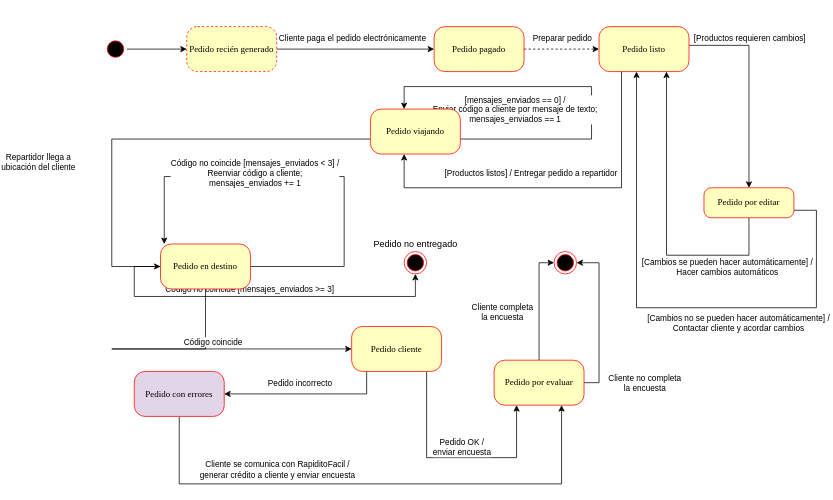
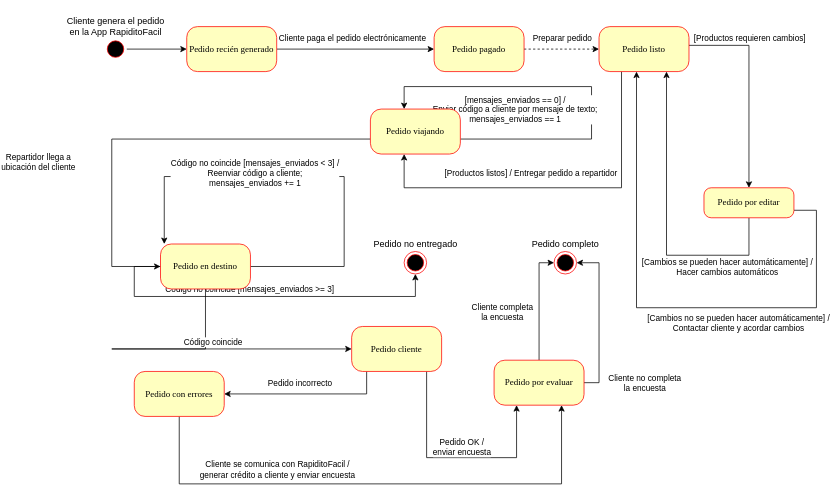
  <mxCell id="0" />
  <mxCell id="1" parent="0" />
  <mxCell id="2" style="edgeStyle=orthogonalEdgeStyle;rounded=0;orthogonalLoop=1;jettySize=auto;html=1;" edge="1" parent="1" source="3" target="6"><mxGeometry relative="1" as="geometry" /></mxCell>
  <mxCell id="3" value="" style="ellipse;html=1;shape=startState;fillColor=#000000;strokeColor=#ff0000;rounded=1;shadow=0;comic=0;labelBackgroundColor=none;fontFamily=Verdana;fontSize=12;fontColor=#000000;align=center;direction=south;" parent="1" vertex="1"><mxGeometry x="80" y="50" width="30" height="30" as="geometry" /></mxCell>
  <mxCell id="4" style="edgeStyle=orthogonalEdgeStyle;rounded=0;orthogonalLoop=1;jettySize=auto;html=1;" edge="1" parent="1" source="6" target="9"><mxGeometry relative="1" as="geometry" /></mxCell>
  <mxCell id="5" value="Cliente paga el pedido electrónicamente" style="edgeLabel;html=1;align=center;verticalAlign=middle;resizable=0;points=[];" vertex="1" connectable="0" parent="4"><mxGeometry x="-0.233" y="3" relative="1" as="geometry"><mxPoint x="19" y="-12" as="offset" /></mxGeometry></mxCell>
- <mxCell id="6" value="Pedido recién generado" style="rounded=1;whiteSpace=wrap;html=1;arcSize=24;fillColor=#ffffc0;strokeColor=#ff0000;shadow=0;comic=0;labelBackgroundColor=none;fontFamily=Verdana;fontSize=12;fontColor=#000000;align=center;dashed=1;" parent="1" vertex="1"><mxGeometry x="190" y="35" width="120" height="60" as="geometry" /></mxCell>
+ <mxCell id="6" value="Pedido recién generado" style="rounded=1;whiteSpace=wrap;html=1;arcSize=24;fillColor=#ffffc0;strokeColor=#ff0000;shadow=0;comic=0;labelBackgroundColor=none;fontFamily=Verdana;fontSize=12;fontColor=#000000;align=center;" parent="1" vertex="1"><mxGeometry x="190" y="35" width="120" height="60" as="geometry" /></mxCell>
  <mxCell id="7" style="edgeStyle=orthogonalEdgeStyle;rounded=0;orthogonalLoop=1;jettySize=auto;html=1;dashed=1;" edge="1" parent="1" source="9" target="26"><mxGeometry relative="1" as="geometry" /></mxCell>
  <mxCell id="8" value="Preparar pedido" style="edgeLabel;html=1;align=center;verticalAlign=middle;resizable=0;points=[];" vertex="1" connectable="0" parent="7"><mxGeometry x="-0.26" relative="1" as="geometry"><mxPoint x="13" y="-15" as="offset" /></mxGeometry></mxCell>
  <mxCell id="9" value="Pedido pagado" style="rounded=1;whiteSpace=wrap;html=1;arcSize=24;fillColor=#ffffc0;strokeColor=#ff0000;shadow=0;comic=0;labelBackgroundColor=none;fontFamily=Verdana;fontSize=12;fontColor=#000000;align=center;" parent="1" vertex="1"><mxGeometry x="520" y="35" width="120" height="60" as="geometry" /></mxCell>
  <mxCell id="10" style="edgeStyle=orthogonalEdgeStyle;rounded=0;orthogonalLoop=1;jettySize=auto;html=1;" edge="1" parent="1" source="14" target="14"><mxGeometry relative="1" as="geometry"><mxPoint x="580" y="115" as="targetPoint" /><mxPoint x="520" y="145" as="sourcePoint" /><Array as="points"><mxPoint x="730" y="185" /><mxPoint x="730" y="115" /><mxPoint x="480" y="115" /></Array></mxGeometry></mxCell>
  <mxCell id="11" value="&lt;div&gt;[mensajes_enviados == 0] /&lt;/div&gt;&lt;div&gt;Enviar código a cliente por mensaje de texto;&lt;/div&gt;&lt;div&gt;mensajes_enviados == 1&lt;br&gt;&lt;/div&gt;" style="edgeLabel;html=1;align=center;verticalAlign=middle;resizable=0;points=[];" vertex="1" connectable="0" parent="10"><mxGeometry x="-0.56" y="-5" relative="1" as="geometry"><mxPoint x="-43" y="-45" as="offset" /></mxGeometry></mxCell>
  <mxCell id="12" style="edgeStyle=orthogonalEdgeStyle;rounded=0;orthogonalLoop=1;jettySize=auto;html=1;" edge="1" parent="1" source="14" target="33"><mxGeometry relative="1" as="geometry"><mxPoint x="80" y="265" as="targetPoint" /><Array as="points"><mxPoint x="90" y="185" /></Array></mxGeometry></mxCell>
  <mxCell id="13" value="&lt;div&gt;Repartidor llega a&lt;/div&gt;&lt;div&gt;ubicación del cliente&lt;/div&gt;" style="edgeLabel;html=1;align=center;verticalAlign=middle;resizable=0;points=[];" vertex="1" connectable="0" parent="12"><mxGeometry x="-0.029" y="61" relative="1" as="geometry"><mxPoint x="-162" y="-31" as="offset" /></mxGeometry></mxCell>
  <mxCell id="14" value="Pedido viajando" style="rounded=1;whiteSpace=wrap;html=1;arcSize=24;fillColor=#ffffc0;strokeColor=#ff0000;shadow=0;comic=0;labelBackgroundColor=none;fontFamily=Verdana;fontSize=12;fontColor=#000000;align=center;" parent="1" vertex="1"><mxGeometry x="435" y="145" width="120" height="60" as="geometry" /></mxCell>
  <mxCell id="15" value="" style="group" vertex="1" connectable="0" parent="1"><mxGeometry x="430" y="315" width="130" height="50" as="geometry" /></mxCell>
  <mxCell id="16" value="" style="ellipse;html=1;shape=endState;fillColor=#000000;strokeColor=#ff0000;rounded=1;shadow=0;comic=0;labelBackgroundColor=none;fontFamily=Verdana;fontSize=12;fontColor=#000000;align=center;" vertex="1" parent="15"><mxGeometry x="50" y="20" width="30" height="30" as="geometry" /></mxCell>
  <mxCell id="17" value="Pedido no entregado" style="text;html=1;align=center;verticalAlign=middle;resizable=0;points=[];autosize=1;" vertex="1" parent="15"><mxGeometry width="130" height="20" as="geometry" /></mxCell>
  <mxCell id="18" value="" style="group" vertex="1" connectable="0" parent="1"><mxGeometry x="640" y="315" width="145" height="50" as="geometry" /></mxCell>
+ <mxCell id="19" value="Pedido completo" style="text;html=1;align=center;verticalAlign=middle;resizable=0;points=[];autosize=1;" vertex="1" parent="18"><mxGeometry width="110" height="20" as="geometry" /></mxCell>
  <mxCell id="20" value="" style="ellipse;html=1;shape=endState;fillColor=#000000;strokeColor=#ff0000;rounded=1;shadow=0;comic=0;labelBackgroundColor=none;fontFamily=Verdana;fontSize=12;fontColor=#000000;align=center;" vertex="1" parent="18"><mxGeometry x="40" y="20" width="30" height="30" as="geometry" /></mxCell>
+ <mxCell id="21" value="&lt;div&gt;Cliente genera el pedido&lt;/div&gt;&lt;div&gt;en la App RapiditoFacil&lt;br&gt;&lt;/div&gt;" style="text;html=1;align=center;verticalAlign=middle;resizable=0;points=[];autosize=1;" vertex="1" parent="1"><mxGeometry x="20" y="20" width="150" height="30" as="geometry" /></mxCell>
  <mxCell id="22" style="edgeStyle=orthogonalEdgeStyle;rounded=0;orthogonalLoop=1;jettySize=auto;html=1;" edge="1" parent="1" source="26" target="14"><mxGeometry relative="1" as="geometry"><mxPoint x="890" y="290" as="targetPoint" /><Array as="points"><mxPoint x="770" y="250" /><mxPoint x="480" y="250" /></Array></mxGeometry></mxCell>
  <mxCell id="23" value="[Productos listos] / Entregar pedido a repartidor" style="edgeLabel;html=1;align=center;verticalAlign=middle;resizable=0;points=[];" vertex="1" connectable="0" parent="22"><mxGeometry x="0.009" y="-1" relative="1" as="geometry"><mxPoint x="-30" y="-19" as="offset" /></mxGeometry></mxCell>
  <mxCell id="24" style="edgeStyle=orthogonalEdgeStyle;rounded=0;orthogonalLoop=1;jettySize=auto;html=1;" edge="1" parent="1" source="26" target="51"><mxGeometry relative="1" as="geometry"><mxPoint x="940" y="220" as="targetPoint" /><Array as="points"><mxPoint x="940" y="60" /></Array></mxGeometry></mxCell>
  <mxCell id="25" value="[Productos requieren cambios]" style="edgeLabel;html=1;align=center;verticalAlign=middle;resizable=0;points=[];" vertex="1" connectable="0" parent="24"><mxGeometry x="-0.336" y="-35" relative="1" as="geometry"><mxPoint x="35" y="-20" as="offset" /></mxGeometry></mxCell>
  <mxCell id="26" value="Pedido listo" style="rounded=1;whiteSpace=wrap;html=1;arcSize=24;fillColor=#ffffc0;strokeColor=#ff0000;shadow=0;comic=0;labelBackgroundColor=none;fontFamily=Verdana;fontSize=12;fontColor=#000000;align=center;" vertex="1" parent="1"><mxGeometry x="740" y="35" width="120" height="60" as="geometry" /></mxCell>
  <mxCell id="27" style="edgeStyle=orthogonalEdgeStyle;rounded=0;orthogonalLoop=1;jettySize=auto;html=1;" edge="1" parent="1" source="33" target="33"><mxGeometry relative="1" as="geometry"><mxPoint x="130" y="235" as="targetPoint" /><Array as="points"><mxPoint x="400" y="355" /><mxPoint x="400" y="235" /><mxPoint x="160" y="235" /></Array></mxGeometry></mxCell>
  <mxCell id="28" value="&lt;div&gt;Código no coincide [mensajes_enviados &amp;lt; 3] /&lt;/div&gt;&lt;div&gt;Reenviar código a cliente;&lt;/div&gt;&lt;div&gt;mensajes_enviados += 1&lt;br&gt;&lt;/div&gt;" style="edgeLabel;html=1;align=center;verticalAlign=middle;resizable=0;points=[];" vertex="1" connectable="0" parent="27"><mxGeometry x="-0.252" y="-2" relative="1" as="geometry"><mxPoint x="-122" y="-35" as="offset" /></mxGeometry></mxCell>
  <mxCell id="29" style="edgeStyle=orthogonalEdgeStyle;rounded=0;orthogonalLoop=1;jettySize=auto;html=1;" edge="1" parent="1" source="33" target="16"><mxGeometry relative="1" as="geometry"><Array as="points"><mxPoint x="120" y="395" /><mxPoint x="495" y="395" /></Array></mxGeometry></mxCell>
  <mxCell id="30" value="&lt;div&gt;Código no coincide [mensajes_enviados &amp;gt;= 3]&lt;br&gt;&lt;/div&gt;" style="edgeLabel;html=1;align=center;verticalAlign=middle;resizable=0;points=[];" vertex="1" connectable="0" parent="29"><mxGeometry x="-0.275" y="1" relative="1" as="geometry"><mxPoint x="54" y="-9" as="offset" /></mxGeometry></mxCell>
  <mxCell id="31" style="edgeStyle=orthogonalEdgeStyle;rounded=0;orthogonalLoop=1;jettySize=auto;html=1;" edge="1" parent="1" source="33" target="38"><mxGeometry relative="1" as="geometry"><Array as="points"><mxPoint x="90" y="465" /><mxPoint x="455" y="465" /></Array></mxGeometry></mxCell>
  <mxCell id="32" value="Código coincide" style="edgeLabel;html=1;align=center;verticalAlign=middle;resizable=0;points=[];" vertex="1" connectable="0" parent="31"><mxGeometry x="-0.37" relative="1" as="geometry"><mxPoint x="94" y="-10" as="offset" /></mxGeometry></mxCell>
  <mxCell id="33" value="Pedido en destino" style="rounded=1;whiteSpace=wrap;html=1;arcSize=24;fillColor=#ffffc0;strokeColor=#ff0000;shadow=0;comic=0;labelBackgroundColor=none;fontFamily=Verdana;fontSize=12;fontColor=#000000;align=center;" vertex="1" parent="1"><mxGeometry x="155" y="325" width="120" height="60" as="geometry" /></mxCell>
  <mxCell id="34" style="edgeStyle=orthogonalEdgeStyle;rounded=0;orthogonalLoop=1;jettySize=auto;html=1;" edge="1" parent="1" source="38" target="46"><mxGeometry relative="1" as="geometry"><mxPoint x="455" y="645" as="targetPoint" /><Array as="points"><mxPoint x="510" y="610" /><mxPoint x="630" y="610" /></Array></mxGeometry></mxCell>
  <mxCell id="35" value="&lt;div&gt;Pedido OK /&lt;/div&gt;&lt;div&gt;enviar encuesta&lt;br&gt;&lt;/div&gt;" style="edgeLabel;html=1;align=center;verticalAlign=middle;resizable=0;points=[];" vertex="1" connectable="0" parent="34"><mxGeometry x="0.316" y="-2" relative="1" as="geometry"><mxPoint x="-40" y="-17" as="offset" /></mxGeometry></mxCell>
  <mxCell id="36" style="edgeStyle=orthogonalEdgeStyle;rounded=0;orthogonalLoop=1;jettySize=auto;html=1;" edge="1" parent="1" source="38" target="41"><mxGeometry relative="1" as="geometry"><mxPoint x="455" y="665" as="targetPoint" /><Array as="points"><mxPoint x="430" y="525" /></Array></mxGeometry></mxCell>
  <mxCell id="37" value="Pedido incorrecto" style="edgeLabel;html=1;align=center;verticalAlign=middle;resizable=0;points=[];" vertex="1" connectable="0" parent="36"><mxGeometry x="-0.222" y="-1" relative="1" as="geometry"><mxPoint x="-34" y="-14" as="offset" /></mxGeometry></mxCell>
  <mxCell id="38" value="Pedido cliente" style="rounded=1;whiteSpace=wrap;html=1;arcSize=24;fillColor=#ffffc0;strokeColor=#ff0000;shadow=0;comic=0;labelBackgroundColor=none;fontFamily=Verdana;fontSize=12;fontColor=#000000;align=center;" vertex="1" parent="1"><mxGeometry x="410" y="435" width="120" height="60" as="geometry" /></mxCell>
  <mxCell id="39" style="edgeStyle=orthogonalEdgeStyle;rounded=0;orthogonalLoop=1;jettySize=auto;html=1;" edge="1" parent="1" source="41" target="46"><mxGeometry relative="1" as="geometry"><mxPoint x="690" y="675" as="targetPoint" /><Array as="points"><mxPoint x="180" y="645" /><mxPoint x="690" y="645" /></Array></mxGeometry></mxCell>
  <mxCell id="40" value="&lt;div&gt;Cliente se comunica con RapiditoFacil /&lt;/div&gt;&lt;div&gt;generar crédito a cliente y enviar encuesta&lt;br&gt;&lt;/div&gt;" style="edgeLabel;html=1;align=center;verticalAlign=middle;resizable=0;points=[];" vertex="1" connectable="0" parent="39"><mxGeometry x="-0.671" y="70" relative="1" as="geometry"><mxPoint x="104" y="50" as="offset" /></mxGeometry></mxCell>
- <mxCell id="41" value="Pedido con errores" style="rounded=1;whiteSpace=wrap;html=1;arcSize=24;fillColor=#e1d5e7;strokeColor=#ff0000;shadow=0;comic=0;labelBackgroundColor=none;fontFamily=Verdana;fontSize=12;fontColor=#000000;align=center;" vertex="1" parent="1"><mxGeometry x="120" y="495" width="120" height="60" as="geometry" /></mxCell>
+ <mxCell id="41" value="Pedido con errores" style="rounded=1;whiteSpace=wrap;html=1;arcSize=24;fillColor=#ffffc0;strokeColor=#ff0000;shadow=0;comic=0;labelBackgroundColor=none;fontFamily=Verdana;fontSize=12;fontColor=#000000;align=center;" vertex="1" parent="1"><mxGeometry x="120" y="495" width="120" height="60" as="geometry" /></mxCell>
  <mxCell id="42" style="edgeStyle=orthogonalEdgeStyle;rounded=0;orthogonalLoop=1;jettySize=auto;html=1;" edge="1" parent="1" source="46" target="20"><mxGeometry relative="1" as="geometry"><Array as="points"><mxPoint x="660" y="350" /></Array></mxGeometry></mxCell>
  <mxCell id="43" value="&lt;div&gt;Cliente completa&lt;/div&gt;&lt;div&gt;la encuesta&lt;br&gt;&lt;/div&gt;" style="edgeLabel;html=1;align=center;verticalAlign=middle;resizable=0;points=[];" vertex="1" connectable="0" parent="42"><mxGeometry x="-0.44" y="-2" relative="1" as="geometry"><mxPoint x="-52" y="-23" as="offset" /></mxGeometry></mxCell>
  <mxCell id="44" style="edgeStyle=orthogonalEdgeStyle;rounded=0;orthogonalLoop=1;jettySize=auto;html=1;entryX=1;entryY=0.5;entryDx=0;entryDy=0;" edge="1" parent="1" source="46" target="20"><mxGeometry relative="1" as="geometry"><mxPoint x="770" y="345" as="targetPoint" /><Array as="points"><mxPoint x="740" y="510" /><mxPoint x="740" y="350" /></Array></mxGeometry></mxCell>
  <mxCell id="45" value="&lt;div&gt;Cliente no completa&lt;/div&gt;&lt;div&gt;la encuesta&lt;/div&gt;" style="edgeLabel;html=1;align=center;verticalAlign=middle;resizable=0;points=[];" vertex="1" connectable="0" parent="44"><mxGeometry x="-0.168" y="-2" relative="1" as="geometry"><mxPoint x="58" y="67" as="offset" /></mxGeometry></mxCell>
  <mxCell id="46" value="Pedido por evaluar" style="rounded=1;whiteSpace=wrap;html=1;arcSize=24;fillColor=#ffffc0;strokeColor=#ff0000;shadow=0;comic=0;labelBackgroundColor=none;fontFamily=Verdana;fontSize=12;fontColor=#000000;align=center;" vertex="1" parent="1"><mxGeometry x="600" y="480" width="120" height="60" as="geometry" /></mxCell>
  <mxCell id="47" style="edgeStyle=orthogonalEdgeStyle;rounded=0;orthogonalLoop=1;jettySize=auto;html=1;" edge="1" parent="1" source="51" target="26"><mxGeometry relative="1" as="geometry"><mxPoint x="810" y="370" as="targetPoint" /><Array as="points"><mxPoint x="1030" y="280" /><mxPoint x="1030" y="410" /><mxPoint x="790" y="410" /></Array></mxGeometry></mxCell>
  <mxCell id="48" value="&lt;div&gt;[Cambios se pueden hacer automáticamente] /&lt;/div&gt;&lt;div&gt;Hacer cambios automáticos&lt;br&gt;&lt;/div&gt;" style="edgeLabel;html=1;align=center;verticalAlign=middle;resizable=0;points=[];" vertex="1" connectable="0" parent="47"><mxGeometry x="-0.418" y="5" relative="1" as="geometry"><mxPoint x="-72" y="-60" as="offset" /></mxGeometry></mxCell>
  <mxCell id="49" style="edgeStyle=orthogonalEdgeStyle;rounded=0;orthogonalLoop=1;jettySize=auto;html=1;entryX=0.75;entryY=1;entryDx=0;entryDy=0;" edge="1" parent="1" source="51" target="26"><mxGeometry relative="1" as="geometry"><Array as="points"><mxPoint x="940" y="340" /><mxPoint x="830" y="340" /></Array></mxGeometry></mxCell>
  <mxCell id="50" value="&lt;div&gt;[Cambios no se pueden hacer automáticamente] /&lt;/div&gt;&lt;div&gt;Contactar cliente y acordar cambios&lt;br&gt;&lt;/div&gt;" style="edgeLabel;html=1;align=center;verticalAlign=middle;resizable=0;points=[];" vertex="1" connectable="0" parent="49"><mxGeometry x="-0.465" y="1" relative="1" as="geometry"><mxPoint x="43" y="89" as="offset" /></mxGeometry></mxCell>
  <mxCell id="51" value="Pedido por editar" style="rounded=1;whiteSpace=wrap;html=1;arcSize=24;fillColor=#ffffc0;strokeColor=#ff0000;shadow=0;comic=0;labelBackgroundColor=none;fontFamily=Verdana;fontSize=12;fontColor=#000000;align=center;" vertex="1" parent="1"><mxGeometry x="880" y="250" width="120" height="40" as="geometry" /></mxCell>
